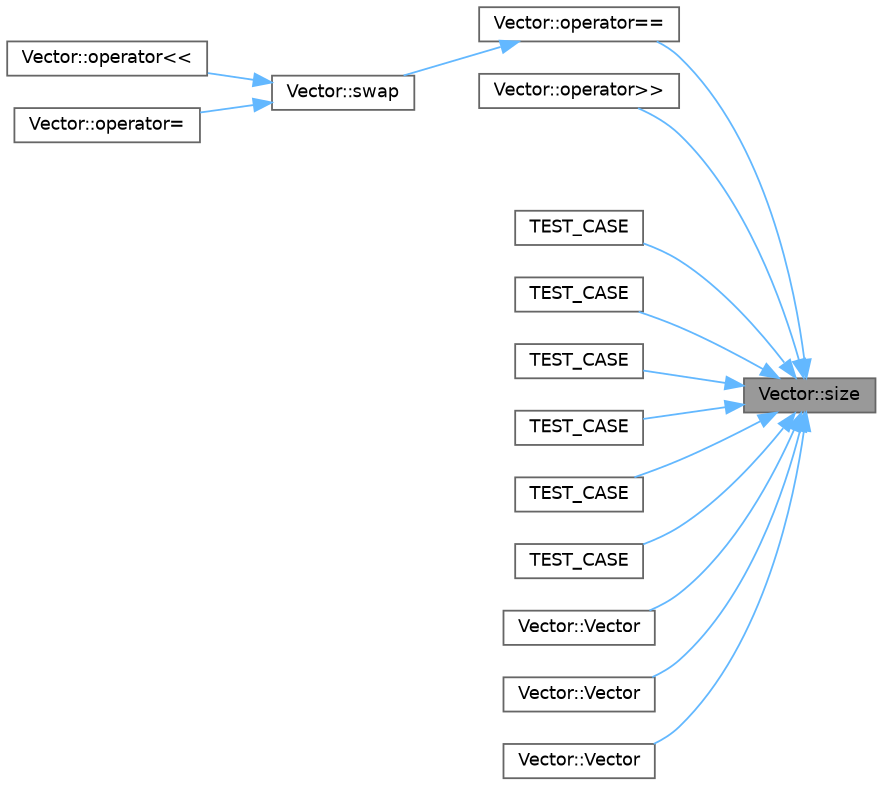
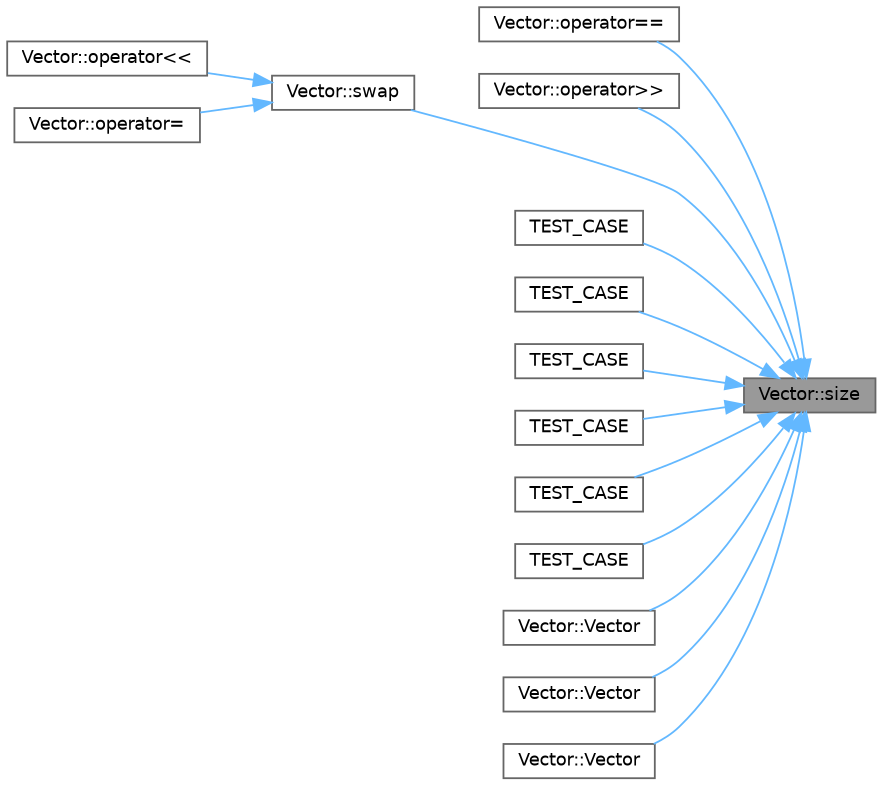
  digraph {
    rankdir=RL
    node [color=grey40 fillcolor=white fontname=Helvetica fontsize=10 shape=box style=filled]
    edge [color=steelblue1 dir=back fontname=Helvetica fontsize=10 labelfontname=Helvetica labelfontsize=10 style=solid]
    n1 [color=gray40 fillcolor=grey60 fontcolor=black height=0.2 label="Vector::size" width=0.4]
    n2 [height=0.2 label="Vector::operator==" width=0.4]
    n3 [height=0.2 label="Vector::operator\>\>" width=0.4]
    n4 [height=0.2 label="Vector::swap" width=0.4]
    n5 [height=0.2 label=TEST_CASE width=0.4]
    n6 [height=0.2 label=TEST_CASE width=0.4]
    n7 [height=0.2 label=TEST_CASE width=0.4]
    n8 [height=0.2 label=TEST_CASE width=0.4]
    n9 [height=0.2 label=TEST_CASE width=0.4]
    n10 [height=0.2 label=TEST_CASE width=0.4]
    n11 [height=0.2 label="Vector::Vector" width=0.4]
    n12 [height=0.2 label="Vector::Vector" width=0.4]
    n13 [height=0.2 label="Vector::Vector" width=0.4]
    n14 [height=0.2 label="Vector::operator\<\<" width=0.4]
    n15 [height=0.2 label="Vector::operator=" width=0.4]
    n1 -> n2
    n1 -> n3
-   n2 -> n4
+   n1 -> n4
    n1 -> n5
    n1 -> n6
    n1 -> n7
    n1 -> n8
    n1 -> n9
    n1 -> n10
    n1 -> n11
    n1 -> n12
    n1 -> n13
    n4 -> n14
    n4 -> n15
  }
